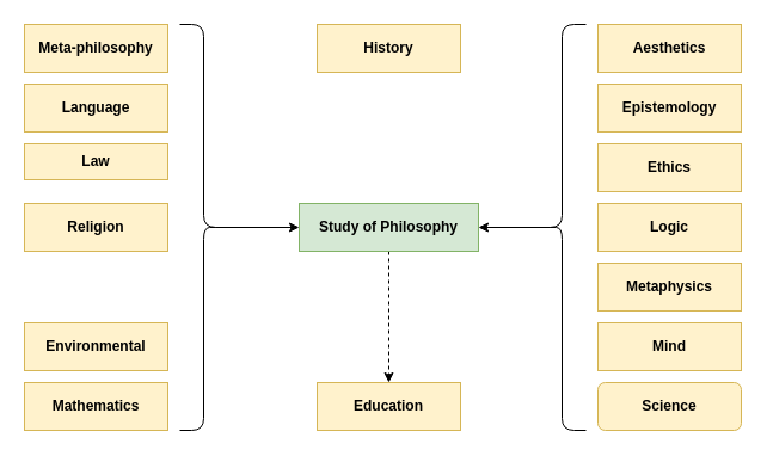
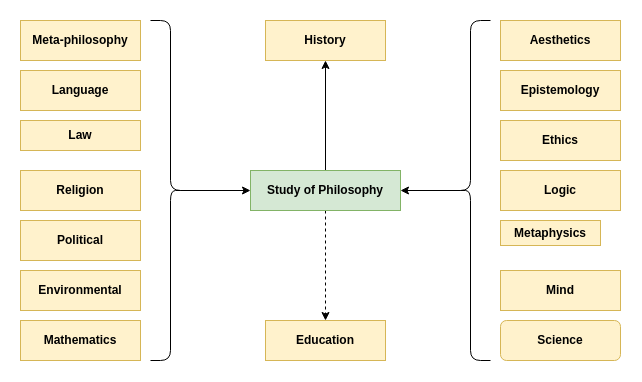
  <mxCell id="0" />
  <mxCell id="1" parent="0" />
+ <mxCell id="2" style="edgeStyle=orthogonalEdgeStyle;rounded=0;orthogonalLoop=1;jettySize=auto;html=1;exitX=0.5;exitY=0;exitDx=0;exitDy=0;" edge="1" parent="1" source="4" target="23"><mxGeometry relative="1" as="geometry" /></mxCell>
  <mxCell id="3" style="edgeStyle=orthogonalEdgeStyle;rounded=0;orthogonalLoop=1;jettySize=auto;html=1;exitX=0.5;exitY=1;exitDx=0;exitDy=0;dashed=1;" edge="1" parent="1" source="4" target="24"><mxGeometry relative="1" as="geometry" /></mxCell>
  <mxCell id="4" value="&lt;b&gt;Study of Philosophy&lt;/b&gt;" style="rounded=0;whiteSpace=wrap;html=1;fillColor=#d5e8d4;strokeColor=#82b366;" vertex="1" parent="1"><mxGeometry x="250" y="170" width="150" height="40" as="geometry" /></mxCell>
  <mxCell id="5" value="&lt;b&gt;Aesthetics&lt;/b&gt;" style="rounded=0;whiteSpace=wrap;html=1;fillColor=#fff2cc;strokeColor=#d6b656;" vertex="1" parent="1"><mxGeometry x="500" y="20" width="120" height="40" as="geometry" /></mxCell>
  <mxCell id="6" value="&lt;b&gt;Epistemology&lt;/b&gt;" style="rounded=0;whiteSpace=wrap;html=1;fillColor=#fff2cc;strokeColor=#d6b656;" vertex="1" parent="1"><mxGeometry x="500" y="70" width="120" height="40" as="geometry" /></mxCell>
  <mxCell id="7" value="&lt;b&gt;Ethics&lt;/b&gt;" style="rounded=0;whiteSpace=wrap;html=1;fillColor=#fff2cc;strokeColor=#d6b656;" vertex="1" parent="1"><mxGeometry x="500" y="120" width="120" height="40" as="geometry" /></mxCell>
  <mxCell id="8" value="&lt;b&gt;Logic&lt;/b&gt;" style="rounded=0;whiteSpace=wrap;html=1;fillColor=#fff2cc;strokeColor=#d6b656;" vertex="1" parent="1"><mxGeometry x="500" y="170" width="120" height="40" as="geometry" /></mxCell>
- <mxCell id="9" value="&lt;b&gt;Metaphysics&lt;/b&gt;" style="rounded=0;whiteSpace=wrap;html=1;fillColor=#fff2cc;strokeColor=#d6b656;" vertex="1" parent="1"><mxGeometry x="500" y="220" width="120" height="40" as="geometry" /></mxCell>
+ <mxCell id="9" value="&lt;b&gt;Metaphysics&lt;/b&gt;" style="rounded=0;whiteSpace=wrap;html=1;fillColor=#fff2cc;strokeColor=#d6b656;" vertex="1" parent="1"><mxGeometry x="500" y="220" width="100" height="25" as="geometry" /></mxCell>
  <mxCell id="10" value="&lt;b&gt;Mind&lt;/b&gt;" style="rounded=0;whiteSpace=wrap;html=1;fillColor=#fff2cc;strokeColor=#d6b656;" vertex="1" parent="1"><mxGeometry x="500" y="270" width="120" height="40" as="geometry" /></mxCell>
  <mxCell id="11" value="&lt;b&gt;Science&lt;/b&gt;" style="whiteSpace=wrap;html=1;fillColor=#fff2cc;strokeColor=#d6b656;rounded=1;" vertex="1" parent="1"><mxGeometry x="500" y="320" width="120" height="40" as="geometry" /></mxCell>
  <mxCell id="12" value="&lt;b&gt;Meta-philosophy&lt;/b&gt;" style="rounded=0;whiteSpace=wrap;html=1;fillColor=#fff2cc;strokeColor=#d6b656;" vertex="1" parent="1"><mxGeometry x="20" y="20" width="120" height="40" as="geometry" /></mxCell>
  <mxCell id="13" value="&lt;b&gt;Language&lt;/b&gt;" style="rounded=0;whiteSpace=wrap;html=1;fillColor=#fff2cc;strokeColor=#d6b656;" vertex="1" parent="1"><mxGeometry x="20" y="70" width="120" height="40" as="geometry" /></mxCell>
  <mxCell id="14" value="&lt;b&gt;Law&lt;/b&gt;" style="rounded=0;whiteSpace=wrap;html=1;fillColor=#fff2cc;strokeColor=#d6b656;" vertex="1" parent="1"><mxGeometry x="20" y="120" width="120" height="30" as="geometry" /></mxCell>
  <mxCell id="15" value="&lt;b&gt;Religion&lt;/b&gt;" style="rounded=0;whiteSpace=wrap;html=1;fillColor=#fff2cc;strokeColor=#d6b656;" vertex="1" parent="1"><mxGeometry x="20" y="170" width="120" height="40" as="geometry" /></mxCell>
+ <mxCell id="16" value="&lt;b&gt;Political&lt;/b&gt;" style="rounded=0;whiteSpace=wrap;html=1;fillColor=#fff2cc;strokeColor=#d6b656;" vertex="1" parent="1"><mxGeometry x="20" y="220" width="120" height="40" as="geometry" /></mxCell>
  <mxCell id="17" value="&lt;b&gt;Environmental&lt;/b&gt;" style="rounded=0;whiteSpace=wrap;html=1;fillColor=#fff2cc;strokeColor=#d6b656;" vertex="1" parent="1"><mxGeometry x="20" y="270" width="120" height="40" as="geometry" /></mxCell>
  <mxCell id="18" value="&lt;b&gt;Mathematics&lt;/b&gt;" style="rounded=0;whiteSpace=wrap;html=1;fillColor=#fff2cc;strokeColor=#d6b656;" vertex="1" parent="1"><mxGeometry x="20" y="320" width="120" height="40" as="geometry" /></mxCell>
  <mxCell id="19" style="edgeStyle=orthogonalEdgeStyle;rounded=0;orthogonalLoop=1;jettySize=auto;html=1;exitX=0.1;exitY=0.5;exitDx=0;exitDy=0;exitPerimeter=0;" edge="1" parent="1" source="20" target="4"><mxGeometry relative="1" as="geometry" /></mxCell>
  <mxCell id="20" value="" style="shape=curlyBracket;whiteSpace=wrap;html=1;rounded=1;flipH=1;" vertex="1" parent="1"><mxGeometry x="150" y="20" width="40" height="340" as="geometry" /></mxCell>
  <mxCell id="21" style="edgeStyle=orthogonalEdgeStyle;rounded=0;orthogonalLoop=1;jettySize=auto;html=1;exitX=0.1;exitY=0.5;exitDx=0;exitDy=0;exitPerimeter=0;" edge="1" parent="1" source="22" target="4"><mxGeometry relative="1" as="geometry" /></mxCell>
  <mxCell id="22" value="" style="shape=curlyBracket;whiteSpace=wrap;html=1;rounded=1;" vertex="1" parent="1"><mxGeometry x="450" y="20" width="40" height="340" as="geometry" /></mxCell>
  <mxCell id="23" value="&lt;b&gt;History&lt;/b&gt;" style="rounded=0;whiteSpace=wrap;html=1;fillColor=#fff2cc;strokeColor=#d6b656;" vertex="1" parent="1"><mxGeometry x="265" y="20" width="120" height="40" as="geometry" /></mxCell>
  <mxCell id="24" value="&lt;b&gt;Education&lt;/b&gt;" style="rounded=0;whiteSpace=wrap;html=1;fillColor=#fff2cc;strokeColor=#d6b656;" vertex="1" parent="1"><mxGeometry x="265" y="320" width="120" height="40" as="geometry" /></mxCell>
